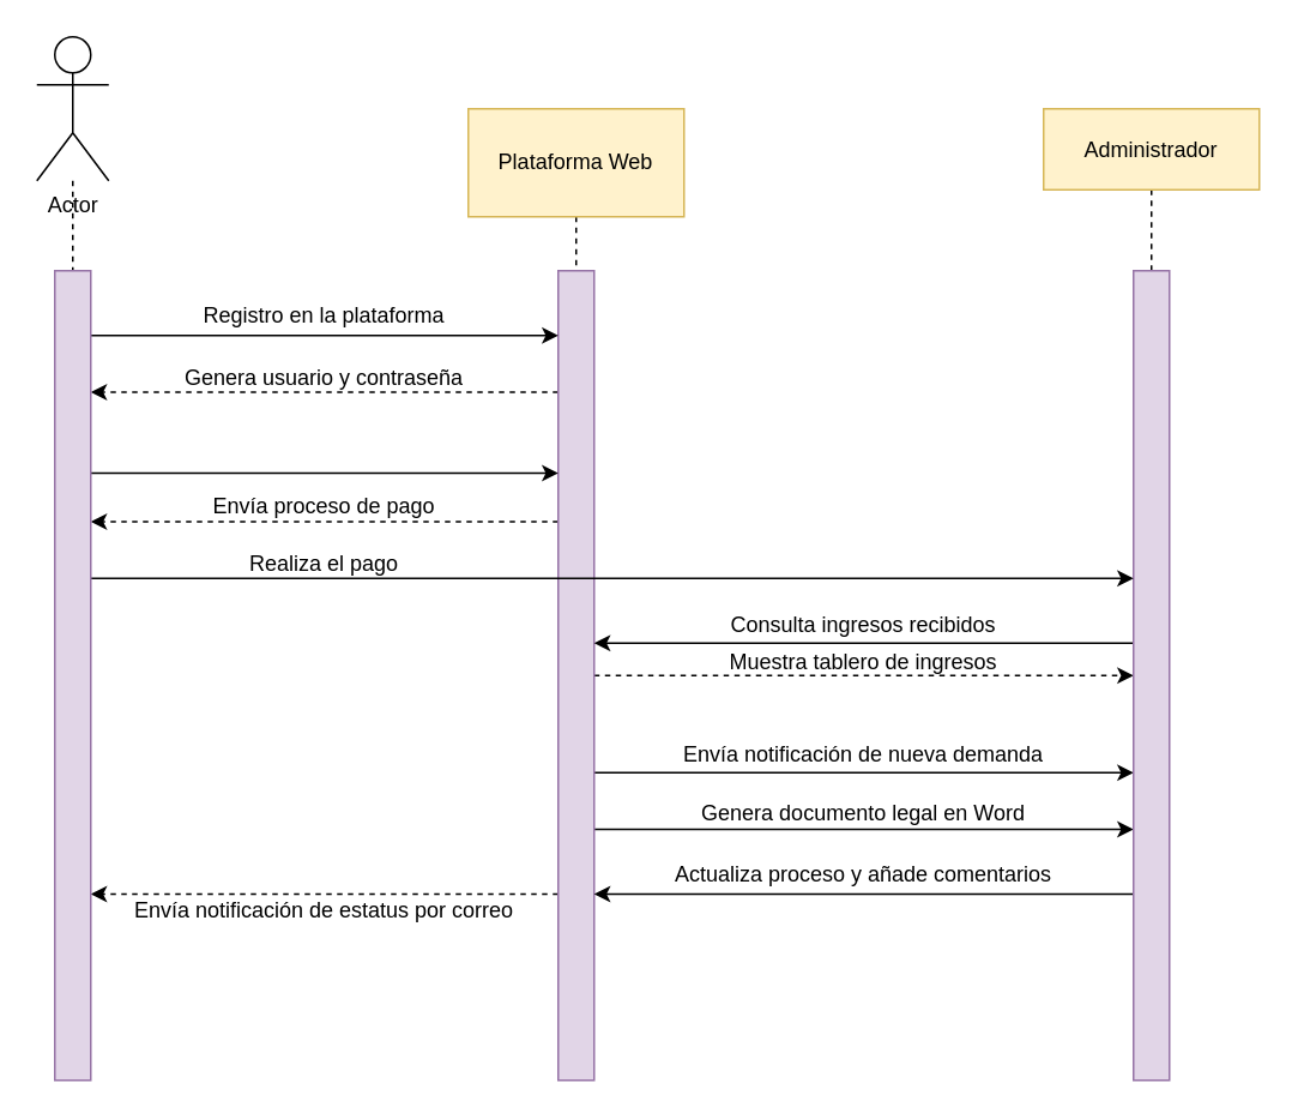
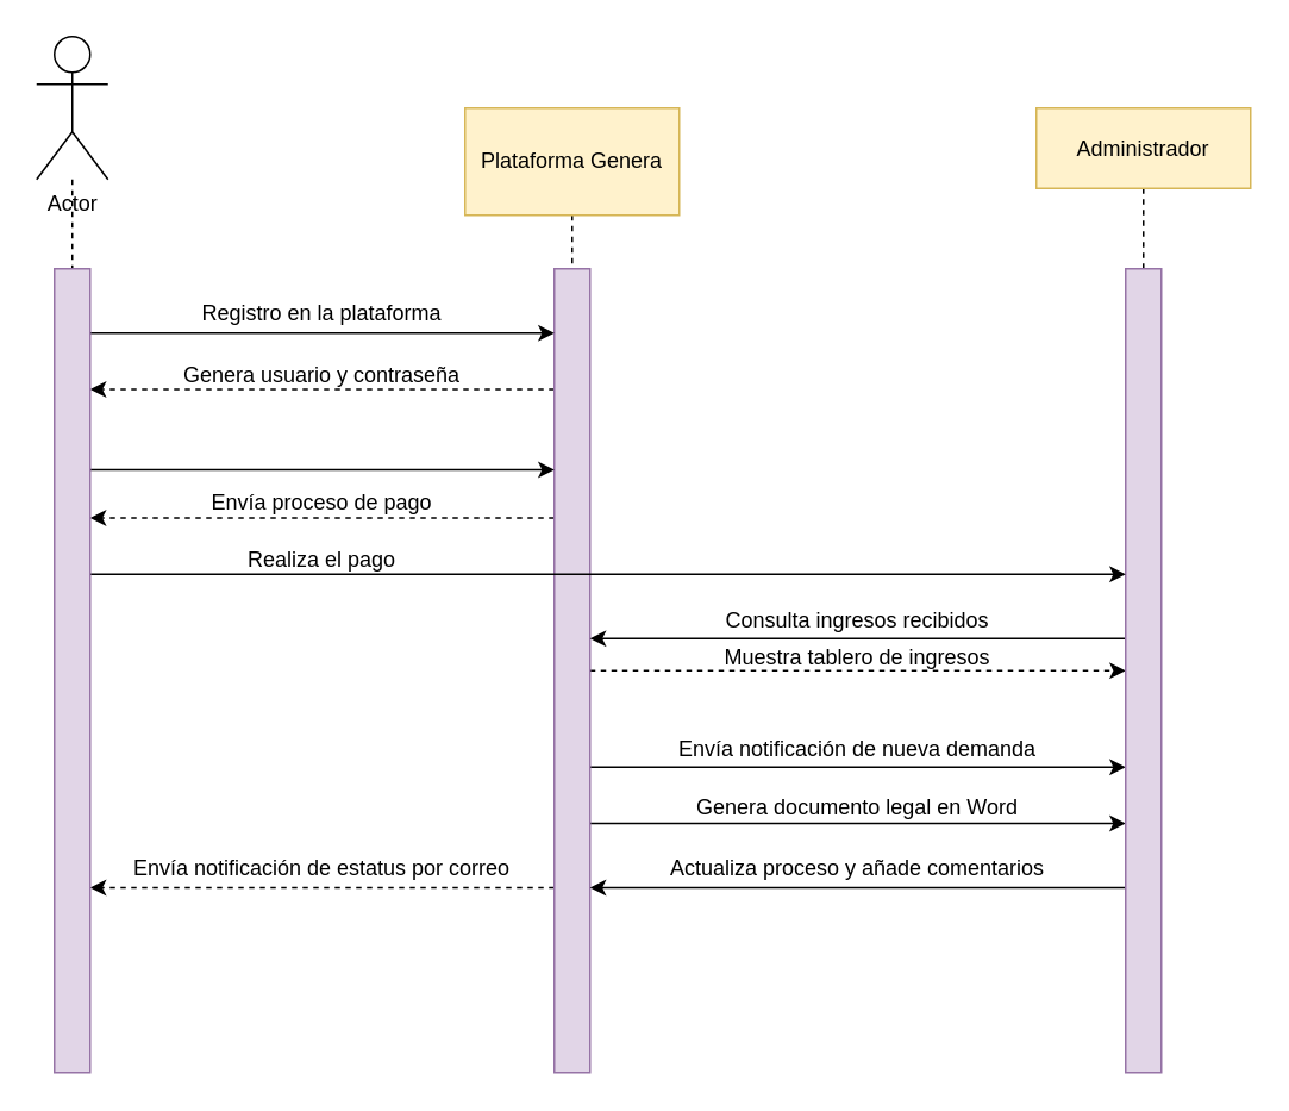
  <mxCell id="0" />
  <mxCell id="1" parent="0" />
  <mxCell id="2" style="edgeStyle=orthogonalEdgeStyle;rounded=0;orthogonalLoop=1;jettySize=auto;html=1;entryX=0.5;entryY=0;entryDx=0;entryDy=0;entryPerimeter=0;dashed=1;endArrow=none;endFill=0;" edge="1" parent="1" source="3" target="21"><mxGeometry relative="1" as="geometry" /></mxCell>
  <mxCell id="3" value="Actor" style="shape=umlActor;verticalLabelPosition=bottom;verticalAlign=top;html=1;outlineConnect=0;aspect=fixed;" vertex="1" parent="1"><mxGeometry x="20" y="20" width="40" height="80" as="geometry" /></mxCell>
  <mxCell id="4" style="edgeStyle=orthogonalEdgeStyle;rounded=0;orthogonalLoop=1;jettySize=auto;html=1;exitX=0.5;exitY=1;exitDx=0;exitDy=0;entryX=0.5;entryY=0;entryDx=0;entryDy=0;entryPerimeter=0;dashed=1;endArrow=none;endFill=0;" edge="1" parent="1" source="5" target="14"><mxGeometry relative="1" as="geometry" /></mxCell>
- <mxCell id="5" value="Plataforma Web" style="rounded=0;whiteSpace=wrap;html=1;fillColor=#fff2cc;strokeColor=#d6b656;" vertex="1" parent="1"><mxGeometry x="260" y="60" width="120" height="60" as="geometry" /></mxCell>
+ <mxCell id="5" value="Plataforma Genera" style="rounded=0;whiteSpace=wrap;html=1;fillColor=#fff2cc;strokeColor=#d6b656;" vertex="1" parent="1"><mxGeometry x="260" y="60" width="120" height="60" as="geometry" /></mxCell>
  <mxCell id="6" style="edgeStyle=orthogonalEdgeStyle;rounded=0;orthogonalLoop=1;jettySize=auto;html=1;exitX=0.5;exitY=1;exitDx=0;exitDy=0;entryX=0.5;entryY=0;entryDx=0;entryDy=0;entryPerimeter=0;dashed=1;endArrow=none;endFill=0;" edge="1" parent="1" source="7" target="17"><mxGeometry relative="1" as="geometry" /></mxCell>
  <mxCell id="7" value="Administrador" style="rounded=0;whiteSpace=wrap;html=1;fillColor=#fff2cc;strokeColor=#d6b656;" vertex="1" parent="1"><mxGeometry x="580" y="60" width="120" height="45" as="geometry" /></mxCell>
  <mxCell id="8" style="edgeStyle=orthogonalEdgeStyle;rounded=0;orthogonalLoop=1;jettySize=auto;html=1;exitX=0;exitY=0.15;exitDx=0;exitDy=0;exitPerimeter=0;entryX=1;entryY=0.15;entryDx=0;entryDy=0;entryPerimeter=0;dashed=1;" edge="1" parent="1" source="14" target="21"><mxGeometry relative="1" as="geometry" /></mxCell>
  <mxCell id="9" style="edgeStyle=orthogonalEdgeStyle;rounded=0;orthogonalLoop=1;jettySize=auto;html=1;exitX=0;exitY=0.31;exitDx=0;exitDy=0;exitPerimeter=0;entryX=1;entryY=0.31;entryDx=0;entryDy=0;entryPerimeter=0;dashed=1;" edge="1" parent="1" source="14" target="21"><mxGeometry relative="1" as="geometry" /></mxCell>
  <mxCell id="10" style="edgeStyle=orthogonalEdgeStyle;rounded=0;orthogonalLoop=1;jettySize=auto;html=1;exitX=1;exitY=0.5;exitDx=0;exitDy=0;exitPerimeter=0;entryX=0;entryY=0.5;entryDx=0;entryDy=0;entryPerimeter=0;dashed=1;" edge="1" parent="1" source="14" target="17"><mxGeometry relative="1" as="geometry" /></mxCell>
  <mxCell id="11" style="edgeStyle=orthogonalEdgeStyle;rounded=0;orthogonalLoop=1;jettySize=auto;html=1;exitX=1;exitY=0.62;exitDx=0;exitDy=0;exitPerimeter=0;entryX=0;entryY=0.62;entryDx=0;entryDy=0;entryPerimeter=0;" edge="1" parent="1" source="14" target="17"><mxGeometry relative="1" as="geometry" /></mxCell>
  <mxCell id="12" style="edgeStyle=orthogonalEdgeStyle;rounded=0;orthogonalLoop=1;jettySize=auto;html=1;exitX=1;exitY=0.69;exitDx=0;exitDy=0;exitPerimeter=0;entryX=0;entryY=0.69;entryDx=0;entryDy=0;entryPerimeter=0;" edge="1" parent="1" source="14" target="17"><mxGeometry relative="1" as="geometry" /></mxCell>
  <mxCell id="13" style="edgeStyle=orthogonalEdgeStyle;rounded=0;orthogonalLoop=1;jettySize=auto;html=1;exitX=0;exitY=0.77;exitDx=0;exitDy=0;exitPerimeter=0;entryX=1;entryY=0.77;entryDx=0;entryDy=0;entryPerimeter=0;dashed=1;" edge="1" parent="1" source="14" target="21"><mxGeometry relative="1" as="geometry" /></mxCell>
  <mxCell id="14" value="" style="rounded=0;whiteSpace=wrap;html=1;points=[[0,0,0,0,0],[0,0.08,0,0,0],[0,0.15,0,0,0],[0,0.23,0,0,0],[0,0.25,0,0,0],[0,0.31,0,0,0],[0,0.38,0,0,0],[0,0.46,0,0,0],[0,0.5,0,0,0],[0,0.54,0,0,0],[0,0.62,0,0,0],[0,0.69,0,0,0],[0,0.75,0,0,0],[0,0.77,0,0,0],[0,0.85,0,0,0],[0,0.92,0,0,0],[0,1,0,0,0],[0.25,0,0,0,0],[0.25,1,0,0,0],[0.5,0,0,0,0],[0.5,1,0,0,0],[0.75,0,0,0,0],[0.75,1,0,0,0],[1,0,0,0,0],[1,0.08,0,0,0],[1,0.15,0,0,0],[1,0.23,0,0,0],[1,0.25,0,0,0],[1,0.31,0,0,0],[1,0.38,0,0,0],[1,0.46,0,0,0],[1,0.5,0,0,0],[1,0.54,0,0,0],[1,0.62,0,0,0],[1,0.69,0,0,0],[1,0.75,0,0,0],[1,0.77,0,0,0],[1,0.85,0,0,0],[1,0.92,0,0,0],[1,1,0,0,0]];fillColor=#e1d5e7;strokeColor=#9673a6;" vertex="1" parent="1"><mxGeometry x="310" y="150" width="20" height="450" as="geometry" /></mxCell>
  <mxCell id="15" style="edgeStyle=orthogonalEdgeStyle;rounded=0;orthogonalLoop=1;jettySize=auto;html=1;exitX=0;exitY=0.46;exitDx=0;exitDy=0;exitPerimeter=0;entryX=1;entryY=0.46;entryDx=0;entryDy=0;entryPerimeter=0;" edge="1" parent="1" source="17" target="14"><mxGeometry relative="1" as="geometry" /></mxCell>
  <mxCell id="16" style="edgeStyle=orthogonalEdgeStyle;rounded=0;orthogonalLoop=1;jettySize=auto;html=1;exitX=0;exitY=0.77;exitDx=0;exitDy=0;exitPerimeter=0;entryX=1;entryY=0.77;entryDx=0;entryDy=0;entryPerimeter=0;" edge="1" parent="1" source="17" target="14"><mxGeometry relative="1" as="geometry" /></mxCell>
  <mxCell id="17" value="" style="rounded=0;whiteSpace=wrap;html=1;points=[[0,0,0,0,0],[0,0.08,0,0,0],[0,0.15,0,0,0],[0,0.23,0,0,0],[0,0.25,0,0,0],[0,0.31,0,0,0],[0,0.38,0,0,0],[0,0.46,0,0,0],[0,0.5,0,0,0],[0,0.54,0,0,0],[0,0.62,0,0,0],[0,0.69,0,0,0],[0,0.75,0,0,0],[0,0.77,0,0,0],[0,0.85,0,0,0],[0,0.92,0,0,0],[0,1,0,0,0],[0.25,0,0,0,0],[0.25,1,0,0,0],[0.5,0,0,0,0],[0.5,1,0,0,0],[0.75,0,0,0,0],[0.75,1,0,0,0],[1,0,0,0,0],[1,0.25,0,0,0],[1,0.5,0,0,0],[1,0.75,0,0,0],[1,1,0,0,0]];fillColor=#e1d5e7;strokeColor=#9673a6;" vertex="1" parent="1"><mxGeometry x="630" y="150" width="20" height="450" as="geometry" /></mxCell>
  <mxCell id="18" style="edgeStyle=orthogonalEdgeStyle;rounded=0;orthogonalLoop=1;jettySize=auto;html=1;exitX=1;exitY=0.08;exitDx=0;exitDy=0;exitPerimeter=0;entryX=0;entryY=0.08;entryDx=0;entryDy=0;entryPerimeter=0;" edge="1" parent="1" source="21" target="14"><mxGeometry relative="1" as="geometry" /></mxCell>
  <mxCell id="19" style="edgeStyle=orthogonalEdgeStyle;rounded=0;orthogonalLoop=1;jettySize=auto;html=1;exitX=1;exitY=0.25;exitDx=0;exitDy=0;exitPerimeter=0;entryX=0;entryY=0.25;entryDx=0;entryDy=0;entryPerimeter=0;" edge="1" parent="1" source="21" target="14"><mxGeometry relative="1" as="geometry" /></mxCell>
  <mxCell id="20" style="edgeStyle=orthogonalEdgeStyle;rounded=0;orthogonalLoop=1;jettySize=auto;html=1;exitX=1;exitY=0.38;exitDx=0;exitDy=0;exitPerimeter=0;entryX=0;entryY=0.38;entryDx=0;entryDy=0;entryPerimeter=0;" edge="1" parent="1" source="21" target="17"><mxGeometry relative="1" as="geometry"><Array as="points"><mxPoint x="320" y="321" /><mxPoint x="320" y="321" /></Array></mxGeometry></mxCell>
  <mxCell id="21" value="" style="rounded=0;whiteSpace=wrap;html=1;points=[[0,0,0,0,0],[0,0.25,0,0,0],[0,0.5,0,0,0],[0,0.75,0,0,0],[0,1,0,0,0],[0.25,0,0,0,0],[0.25,1,0,0,0],[0.5,0,0,0,0],[0.5,1,0,0,0],[0.75,0,0,0,0],[0.75,1,0,0,0],[1,0,0,0,0],[1,0.08,0,0,0],[1,0.15,0,0,0],[1,0.23,0,0,0],[1,0.25,0,0,0],[1,0.31,0,0,0],[1,0.38,0,0,0],[1,0.46,0,0,0],[1,0.5,0,0,0],[1,0.54,0,0,0],[1,0.62,0,0,0],[1,0.69,0,0,0],[1,0.75,0,0,0],[1,0.77,0,0,0],[1,0.85,0,0,0],[1,0.92,0,0,0],[1,1,0,0,0]];fillColor=#e1d5e7;strokeColor=#9673a6;" vertex="1" parent="1"><mxGeometry x="30" y="150" width="20" height="450" as="geometry" /></mxCell>
  <mxCell id="22" value="Registro en la plataforma" style="text;html=1;strokeColor=none;fillColor=none;align=center;verticalAlign=middle;whiteSpace=wrap;rounded=0;" vertex="1" parent="1"><mxGeometry x="105" y="165" width="150" height="20" as="geometry" /></mxCell>
  <mxCell id="23" value="Genera usuario y contraseña" style="text;html=1;strokeColor=none;fillColor=none;align=center;verticalAlign=middle;whiteSpace=wrap;rounded=0;" vertex="1" parent="1"><mxGeometry x="95" y="200" width="170" height="20" as="geometry" /></mxCell>
  <mxCell id="24" value="Envía proceso de pago" style="text;html=1;strokeColor=none;fillColor=none;align=center;verticalAlign=middle;whiteSpace=wrap;rounded=0;" vertex="1" parent="1"><mxGeometry x="110" y="271" width="140" height="20" as="geometry" /></mxCell>
  <mxCell id="25" value="Realiza el pago" style="text;html=1;strokeColor=none;fillColor=none;align=center;verticalAlign=middle;whiteSpace=wrap;rounded=0;" vertex="1" parent="1"><mxGeometry x="130" y="303" width="100" height="20" as="geometry" /></mxCell>
  <mxCell id="26" value="Consulta ingresos recibidos" style="text;html=1;strokeColor=none;fillColor=none;align=center;verticalAlign=middle;whiteSpace=wrap;rounded=0;" vertex="1" parent="1"><mxGeometry x="400" y="337" width="160" height="20" as="geometry" /></mxCell>
  <mxCell id="27" value="Muestra tablero de ingresos" style="text;html=1;strokeColor=none;fillColor=none;align=center;verticalAlign=middle;whiteSpace=wrap;rounded=0;" vertex="1" parent="1"><mxGeometry x="400" y="358" width="160" height="20" as="geometry" /></mxCell>
  <mxCell id="28" value="Envía notificación de nueva demanda" style="text;html=1;strokeColor=none;fillColor=none;align=center;verticalAlign=middle;whiteSpace=wrap;rounded=0;" vertex="1" parent="1"><mxGeometry x="370" y="409" width="220" height="20" as="geometry" /></mxCell>
  <mxCell id="29" value="Genera documento legal en Word" style="text;html=1;strokeColor=none;fillColor=none;align=center;verticalAlign=middle;whiteSpace=wrap;rounded=0;" vertex="1" parent="1"><mxGeometry x="380" y="442" width="200" height="20" as="geometry" /></mxCell>
  <mxCell id="30" value="Actualiza proceso y añade comentarios" style="text;html=1;strokeColor=none;fillColor=none;align=center;verticalAlign=middle;whiteSpace=wrap;rounded=0;" vertex="1" parent="1"><mxGeometry x="370" y="476" width="220" height="20" as="geometry" /></mxCell>
- <mxCell id="31" value="Envía notificación de estatus por correo" style="text;html=1;strokeColor=none;fillColor=none;align=center;verticalAlign=middle;whiteSpace=wrap;rounded=0;" vertex="1" parent="1"><mxGeometry x="65" y="496" width="230" height="20" as="geometry" /></mxCell>
+ <mxCell id="31" value="Envía notificación de estatus por correo" style="text;html=1;strokeColor=none;fillColor=none;align=center;verticalAlign=middle;whiteSpace=wrap;rounded=0;" vertex="1" parent="1"><mxGeometry x="65" y="476" width="230" height="20" as="geometry" /></mxCell>
